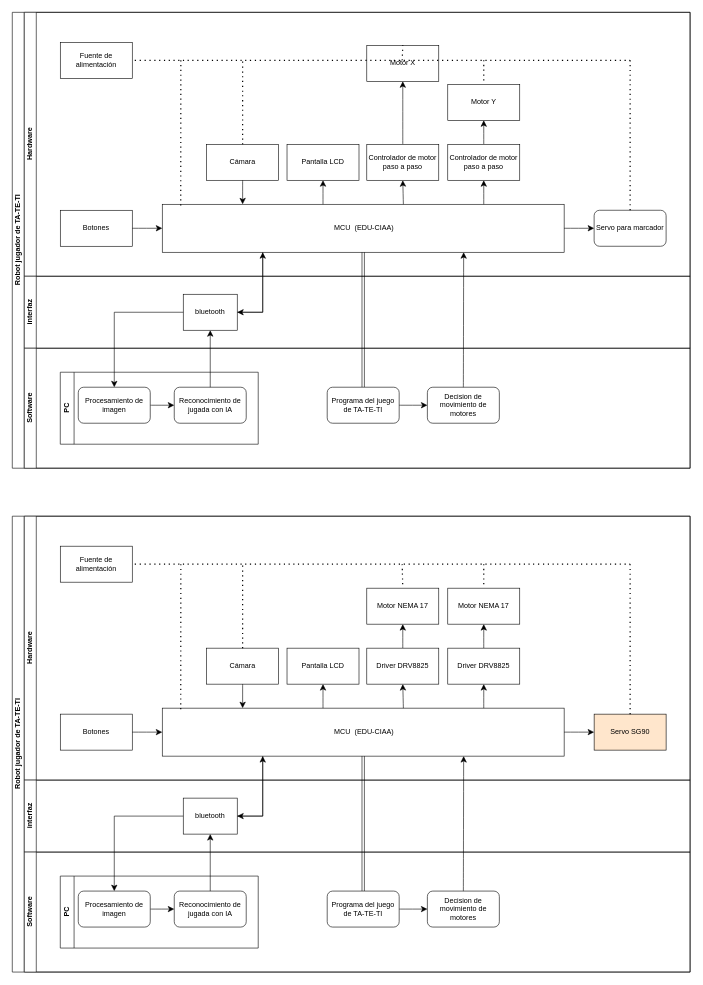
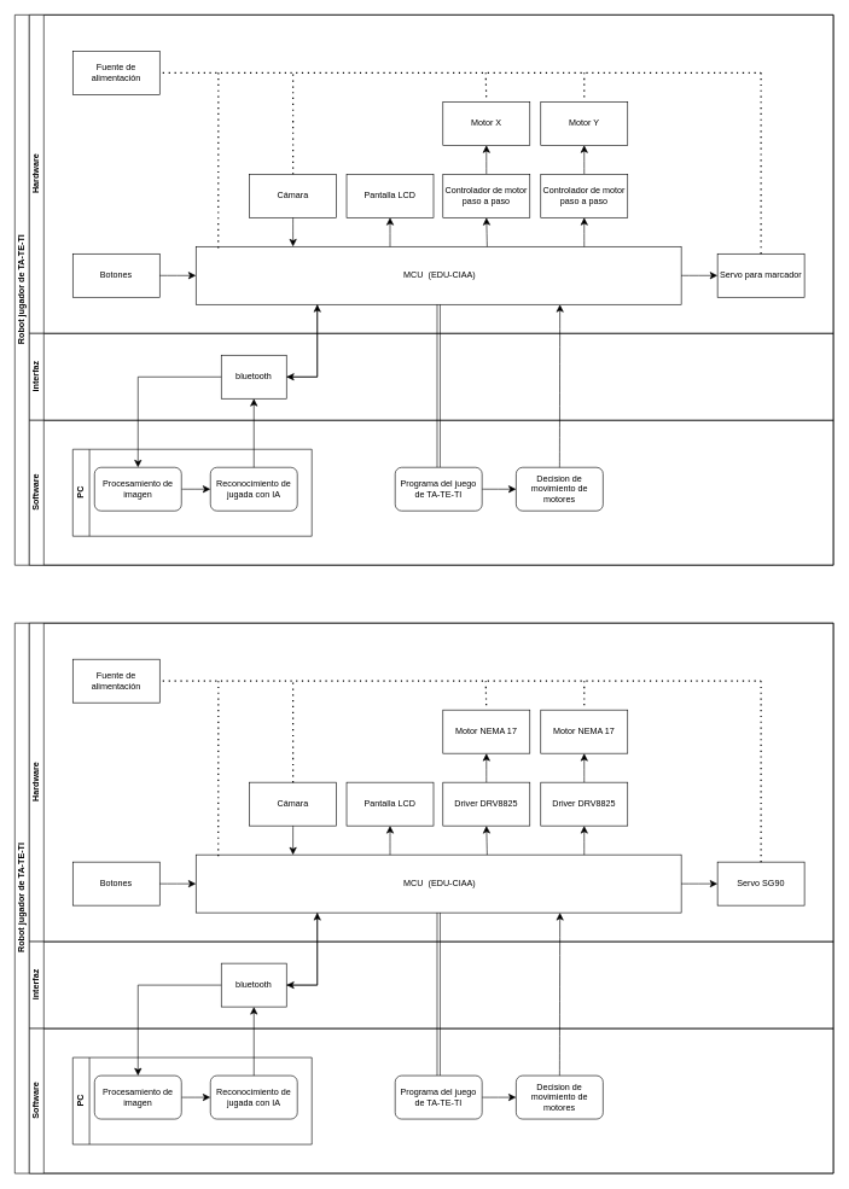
  <mxCell id="0" />
  <mxCell id="1" parent="0" />
  <mxCell id="2" value="Robot jugador de TA-TE-TI" style="swimlane;html=1;childLayout=stackLayout;resizeParent=1;resizeParentMax=0;horizontal=0;startSize=20;horizontalStack=0;" parent="1" vertex="1"><mxGeometry x="20" y="20" width="1130" height="760" as="geometry" /></mxCell>
  <mxCell id="3" value="Hardware" style="swimlane;html=1;startSize=20;horizontal=0;" parent="2" vertex="1"><mxGeometry x="20" width="1110" height="440" as="geometry" /></mxCell>
  <mxCell id="4" value="Cámara" style="rounded=0;whiteSpace=wrap;html=1;" parent="3" vertex="1"><mxGeometry x="304" y="220" width="120" height="60" as="geometry" /></mxCell>
  <mxCell id="5" value="Botones" style="rounded=0;whiteSpace=wrap;html=1;" parent="3" vertex="1"><mxGeometry x="60" y="330" width="120" height="60" as="geometry" /></mxCell>
  <mxCell id="6" value="Pantalla LCD" style="rounded=0;whiteSpace=wrap;html=1;" parent="3" vertex="1"><mxGeometry x="438" y="220" width="120" height="60" as="geometry" /></mxCell>
- <mxCell id="7" value="Motor X" style="rounded=0;whiteSpace=wrap;html=1;" parent="3" vertex="1"><mxGeometry x="571" y="55" width="120" height="60" as="geometry" /></mxCell>
+ <mxCell id="7" value="Motor X" style="rounded=0;whiteSpace=wrap;html=1;" parent="3" vertex="1"><mxGeometry x="571" y="120" width="120" height="60" as="geometry" /></mxCell>
  <mxCell id="8" value="Motor Y" style="whiteSpace=wrap;html=1;" parent="3" vertex="1"><mxGeometry x="706" y="120" width="120" height="60" as="geometry" /></mxCell>
  <mxCell id="9" style="edgeStyle=none;curved=1;rounded=0;orthogonalLoop=1;jettySize=auto;html=1;exitX=0.5;exitY=0;exitDx=0;exitDy=0;entryX=0.5;entryY=1;entryDx=0;entryDy=0;fontSize=12;startSize=8;endSize=8;" parent="3" source="10" target="7" edge="1"><mxGeometry relative="1" as="geometry"><mxPoint x="631" y="180" as="targetPoint" /></mxGeometry></mxCell>
  <mxCell id="10" value="Controlador de motor paso a paso" style="rounded=0;whiteSpace=wrap;html=1;" parent="3" vertex="1"><mxGeometry x="571" y="220" width="120" height="60" as="geometry" /></mxCell>
  <mxCell id="11" style="edgeStyle=none;curved=1;rounded=0;orthogonalLoop=1;jettySize=auto;html=1;exitX=0.5;exitY=0;exitDx=0;exitDy=0;entryX=0.5;entryY=1;entryDx=0;entryDy=0;fontSize=12;startSize=8;endSize=8;" parent="3" source="12" target="8" edge="1"><mxGeometry relative="1" as="geometry"><mxPoint x="766" y="180" as="targetPoint" /></mxGeometry></mxCell>
  <mxCell id="12" value="Controlador de motor paso a paso" style="rounded=0;whiteSpace=wrap;html=1;" parent="3" vertex="1"><mxGeometry x="706" y="220" width="120" height="60" as="geometry" /></mxCell>
  <mxCell id="13" value="Fuente de alimentación" style="rounded=0;whiteSpace=wrap;html=1;" parent="3" vertex="1"><mxGeometry x="60" y="50" width="120" height="60" as="geometry" /></mxCell>
  <mxCell id="14" value="" style="endArrow=none;dashed=1;html=1;dashPattern=1 3;strokeWidth=2;rounded=0;fontSize=12;startSize=8;endSize=8;curved=1;entryX=1;entryY=0.5;entryDx=0;entryDy=0;" parent="3" target="13" edge="1"><mxGeometry width="50" height="50" relative="1" as="geometry"><mxPoint x="1010" y="80" as="sourcePoint" /><mxPoint x="570" y="250" as="targetPoint" /></mxGeometry></mxCell>
  <mxCell id="15" value="interfaz" style="swimlane;html=1;startSize=20;horizontal=0;" parent="2" vertex="1"><mxGeometry x="20" y="440" width="1110" height="120" as="geometry" /></mxCell>
  <mxCell id="16" value="bluetooth" style="rounded=0;whiteSpace=wrap;html=1;" parent="15" vertex="1"><mxGeometry x="265" y="30" width="90" height="60" as="geometry" /></mxCell>
  <mxCell id="17" value="Software" style="swimlane;html=1;startSize=20;horizontal=0;" parent="2" vertex="1"><mxGeometry x="20" y="560" width="1110" height="200" as="geometry" /></mxCell>
  <mxCell id="18" style="edgeStyle=none;curved=1;rounded=0;orthogonalLoop=1;jettySize=auto;html=1;exitX=1;exitY=0.5;exitDx=0;exitDy=0;fontSize=12;startSize=8;endSize=8;entryX=0;entryY=0.5;entryDx=0;entryDy=0;" parent="17" source="19" target="20" edge="1"><mxGeometry relative="1" as="geometry"><mxPoint x="210" y="60" as="targetPoint" /></mxGeometry></mxCell>
  <mxCell id="19" value="Procesamiento de imagen" style="rounded=1;whiteSpace=wrap;html=1;" parent="17" vertex="1"><mxGeometry x="90" y="65" width="120" height="60" as="geometry" /></mxCell>
  <mxCell id="20" value="Reconocimiento de jugada con IA" style="rounded=1;whiteSpace=wrap;html=1;" parent="17" vertex="1"><mxGeometry x="250" y="65" width="120" height="60" as="geometry" /></mxCell>
  <mxCell id="21" value="PC" style="swimlane;horizontal=0;whiteSpace=wrap;html=1;startSize=23;" parent="17" vertex="1"><mxGeometry x="60" y="40" width="330" height="120" as="geometry" /></mxCell>
  <mxCell id="22" value="&amp;nbsp;MCU&amp;nbsp; (EDU-CIAA)" style="rounded=0;whiteSpace=wrap;html=1;points=[[0,0,0,0,0],[0,0.25,0,0,0],[0,0.5,0,0,0],[0,0.75,0,0,0],[0,1,0,0,0],[0.2,0,0,0,0],[0.25,1,0,0,0],[0.4,0,0,0,0],[0.5,1,0,0,0],[0.6,0,0,0,0],[0.75,1,0,0,0],[0.8,0,0,0,0],[1,0,0,0,0],[1,0.25,0,0,0],[1,0.5,0,0,0],[1,0.75,0,0,0],[1,1,0,0,0]];" parent="17" vertex="1"><mxGeometry x="230" y="-240" width="670" height="80" as="geometry" /></mxCell>
- <mxCell id="23" value="Servo para marcador" style="whiteSpace=wrap;html=1;rounded=1;" parent="17" vertex="1"><mxGeometry x="950" y="-230" width="120" height="60" as="geometry" /></mxCell>
+ <mxCell id="23" value="Servo para marcador" style="whiteSpace=wrap;html=1;" parent="17" vertex="1"><mxGeometry x="950" y="-230" width="120" height="60" as="geometry" /></mxCell>
  <mxCell id="24" style="rounded=0;orthogonalLoop=1;jettySize=auto;html=1;exitX=0.5;exitY=0;exitDx=0;exitDy=0;entryX=0.5;entryY=1;entryDx=0;entryDy=0;fontSize=12;shape=link;" parent="17" source="26" target="22" edge="1"><mxGeometry relative="1" as="geometry" /></mxCell>
  <mxCell id="25" style="edgeStyle=none;curved=1;rounded=0;orthogonalLoop=1;jettySize=auto;html=1;exitX=1;exitY=0.5;exitDx=0;exitDy=0;entryX=0;entryY=0.5;entryDx=0;entryDy=0;fontSize=12;startSize=8;endSize=8;" parent="17" source="26" target="27" edge="1"><mxGeometry relative="1" as="geometry" /></mxCell>
  <mxCell id="26" value="Programa del juego de TA-TE-TI" style="rounded=1;whiteSpace=wrap;html=1;" parent="17" vertex="1"><mxGeometry x="505" y="65" width="120" height="60" as="geometry" /></mxCell>
  <mxCell id="27" value="Decision de movimiento de motores" style="rounded=1;whiteSpace=wrap;html=1;" parent="17" vertex="1"><mxGeometry x="672" y="65" width="120" height="60" as="geometry" /></mxCell>
  <mxCell id="28" style="edgeStyle=none;curved=1;rounded=0;orthogonalLoop=1;jettySize=auto;html=1;exitX=1;exitY=0.5;exitDx=0;exitDy=0;entryX=0;entryY=0.5;entryDx=0;entryDy=0;fontSize=12;startSize=8;endSize=8;" parent="17" source="22" target="23" edge="1"><mxGeometry relative="1" as="geometry" /></mxCell>
  <mxCell id="29" style="edgeStyle=none;curved=1;rounded=0;orthogonalLoop=1;jettySize=auto;html=1;exitX=0.5;exitY=0;exitDx=0;exitDy=0;entryX=0.75;entryY=1;entryDx=0;entryDy=0;entryPerimeter=0;fontSize=12;startSize=8;endSize=8;" parent="17" source="27" target="22" edge="1"><mxGeometry relative="1" as="geometry" /></mxCell>
  <mxCell id="30" style="edgeStyle=orthogonalEdgeStyle;rounded=0;orthogonalLoop=1;jettySize=auto;html=1;exitX=0;exitY=0.5;exitDx=0;exitDy=0;entryX=0.5;entryY=0;entryDx=0;entryDy=0;fontSize=12;startSize=8;endSize=8;" parent="2" source="16" target="19" edge="1"><mxGeometry relative="1" as="geometry"><mxPoint x="260" y="300" as="sourcePoint" /></mxGeometry></mxCell>
  <mxCell id="31" style="edgeStyle=orthogonalEdgeStyle;rounded=0;orthogonalLoop=1;jettySize=auto;html=1;exitX=0.5;exitY=0;exitDx=0;exitDy=0;entryX=0.5;entryY=1;entryDx=0;entryDy=0;fontSize=12;startSize=8;endSize=8;" parent="2" source="20" target="16" edge="1"><mxGeometry relative="1" as="geometry"><mxPoint x="300" y="340" as="targetPoint" /></mxGeometry></mxCell>
  <mxCell id="32" style="edgeStyle=orthogonalEdgeStyle;rounded=0;orthogonalLoop=1;jettySize=auto;html=1;exitX=0.25;exitY=1;exitDx=0;exitDy=0;entryX=1;entryY=0.5;entryDx=0;entryDy=0;fontSize=12;startSize=8;endSize=8;" parent="2" source="22" target="16" edge="1"><mxGeometry relative="1" as="geometry"><mxPoint x="340" y="300" as="targetPoint" /><Array as="points"><mxPoint x="418" y="500" /></Array></mxGeometry></mxCell>
  <mxCell id="33" style="edgeStyle=orthogonalEdgeStyle;rounded=0;orthogonalLoop=1;jettySize=auto;html=1;exitX=1;exitY=0.5;exitDx=0;exitDy=0;entryX=0.25;entryY=1;entryDx=0;entryDy=0;fontSize=12;startSize=8;endSize=8;" parent="2" source="16" target="22" edge="1"><mxGeometry relative="1" as="geometry"><mxPoint x="340" y="300" as="sourcePoint" /></mxGeometry></mxCell>
  <mxCell id="34" style="edgeStyle=none;curved=1;rounded=0;orthogonalLoop=1;jettySize=auto;html=1;exitX=1;exitY=0.5;exitDx=0;exitDy=0;entryX=0;entryY=0.5;entryDx=0;entryDy=0;entryPerimeter=0;fontSize=12;startSize=8;endSize=8;" parent="2" source="5" target="22" edge="1"><mxGeometry relative="1" as="geometry" /></mxCell>
  <mxCell id="35" style="edgeStyle=none;curved=1;rounded=0;orthogonalLoop=1;jettySize=auto;html=1;exitX=0.6;exitY=0;exitDx=0;exitDy=0;exitPerimeter=0;entryX=0.5;entryY=1;entryDx=0;entryDy=0;fontSize=12;startSize=8;endSize=8;" parent="2" source="22" target="10" edge="1"><mxGeometry relative="1" as="geometry" /></mxCell>
  <mxCell id="36" style="edgeStyle=none;curved=1;rounded=0;orthogonalLoop=1;jettySize=auto;html=1;exitX=0.8;exitY=0;exitDx=0;exitDy=0;exitPerimeter=0;entryX=0.5;entryY=1;entryDx=0;entryDy=0;fontSize=12;startSize=8;endSize=8;" parent="2" source="22" target="12" edge="1"><mxGeometry relative="1" as="geometry" /></mxCell>
  <mxCell id="37" style="edgeStyle=none;curved=1;rounded=0;orthogonalLoop=1;jettySize=auto;html=1;exitX=0.4;exitY=0;exitDx=0;exitDy=0;exitPerimeter=0;entryX=0.5;entryY=1;entryDx=0;entryDy=0;fontSize=12;startSize=8;endSize=8;" parent="2" source="22" target="6" edge="1"><mxGeometry relative="1" as="geometry" /></mxCell>
  <mxCell id="38" style="edgeStyle=none;curved=1;rounded=0;orthogonalLoop=1;jettySize=auto;html=1;exitX=0.5;exitY=1;exitDx=0;exitDy=0;entryX=0.2;entryY=0;entryDx=0;entryDy=0;entryPerimeter=0;fontSize=12;startSize=8;endSize=8;" parent="2" source="4" target="22" edge="1"><mxGeometry relative="1" as="geometry" /></mxCell>
  <mxCell id="39" value="" style="endArrow=none;dashed=1;html=1;dashPattern=1 3;strokeWidth=2;rounded=0;fontSize=12;startSize=8;endSize=8;curved=1;entryX=0.5;entryY=0;entryDx=0;entryDy=0;" parent="1" target="7" edge="1"><mxGeometry width="50" height="50" relative="1" as="geometry"><mxPoint x="670" y="100" as="sourcePoint" /><mxPoint x="610" y="260" as="targetPoint" /></mxGeometry></mxCell>
  <mxCell id="40" value="" style="endArrow=none;dashed=1;html=1;dashPattern=1 3;strokeWidth=2;rounded=0;fontSize=12;startSize=8;endSize=8;curved=1;entryX=0.5;entryY=0;entryDx=0;entryDy=0;" parent="1" target="8" edge="1"><mxGeometry width="50" height="50" relative="1" as="geometry"><mxPoint x="806" y="100" as="sourcePoint" /><mxPoint x="610" y="260" as="targetPoint" /></mxGeometry></mxCell>
  <mxCell id="41" value="" style="endArrow=none;dashed=1;html=1;dashPattern=1 3;strokeWidth=2;rounded=0;fontSize=12;startSize=8;endSize=8;curved=1;exitX=0.5;exitY=0;exitDx=0;exitDy=0;" parent="1" source="4" edge="1"><mxGeometry width="50" height="50" relative="1" as="geometry"><mxPoint x="560" y="180" as="sourcePoint" /><mxPoint x="404" y="100" as="targetPoint" /></mxGeometry></mxCell>
  <mxCell id="42" value="" style="endArrow=none;dashed=1;html=1;dashPattern=1 3;strokeWidth=2;rounded=0;fontSize=12;startSize=8;endSize=8;curved=1;entryX=0.046;entryY=0.027;entryDx=0;entryDy=0;entryPerimeter=0;" parent="1" target="22" edge="1"><mxGeometry width="50" height="50" relative="1" as="geometry"><mxPoint x="301" y="100" as="sourcePoint" /><mxPoint x="300" y="330" as="targetPoint" /></mxGeometry></mxCell>
  <mxCell id="43" value="" style="endArrow=none;dashed=1;html=1;dashPattern=1 3;strokeWidth=2;rounded=0;fontSize=12;startSize=8;endSize=8;curved=1;entryX=0.5;entryY=0;entryDx=0;entryDy=0;" parent="1" target="23" edge="1"><mxGeometry width="50" height="50" relative="1" as="geometry"><mxPoint x="1050" y="100" as="sourcePoint" /><mxPoint x="610" y="260" as="targetPoint" /></mxGeometry></mxCell>
  <mxCell id="44" value="Robot jugador de TA-TE-TI" style="swimlane;html=1;childLayout=stackLayout;resizeParent=1;resizeParentMax=0;horizontal=0;startSize=20;horizontalStack=0;" vertex="1" parent="1"><mxGeometry x="20" y="860" width="1130" height="760" as="geometry" /></mxCell>
  <mxCell id="45" value="Hardware" style="swimlane;html=1;startSize=20;horizontal=0;" vertex="1" parent="44"><mxGeometry x="20" width="1110" height="440" as="geometry" /></mxCell>
  <mxCell id="46" value="Cámara" style="rounded=0;whiteSpace=wrap;html=1;" vertex="1" parent="45"><mxGeometry x="304" y="220" width="120" height="60" as="geometry" /></mxCell>
  <mxCell id="47" value="Botones" style="rounded=0;whiteSpace=wrap;html=1;" vertex="1" parent="45"><mxGeometry x="60" y="330" width="120" height="60" as="geometry" /></mxCell>
  <mxCell id="48" value="Pantalla LCD" style="rounded=0;whiteSpace=wrap;html=1;" vertex="1" parent="45"><mxGeometry x="438" y="220" width="120" height="60" as="geometry" /></mxCell>
  <mxCell id="49" value="Motor NEMA 17" style="rounded=0;whiteSpace=wrap;html=1;" vertex="1" parent="45"><mxGeometry x="571" y="120" width="120" height="60" as="geometry" /></mxCell>
  <mxCell id="50" value="Motor NEMA 17" style="whiteSpace=wrap;html=1;" vertex="1" parent="45"><mxGeometry x="706" y="120" width="120" height="60" as="geometry" /></mxCell>
  <mxCell id="51" style="edgeStyle=none;curved=1;rounded=0;orthogonalLoop=1;jettySize=auto;html=1;exitX=0.5;exitY=0;exitDx=0;exitDy=0;entryX=0.5;entryY=1;entryDx=0;entryDy=0;fontSize=12;startSize=8;endSize=8;" edge="1" parent="45" source="52" target="49"><mxGeometry relative="1" as="geometry"><mxPoint x="631" y="180" as="targetPoint" /></mxGeometry></mxCell>
  <mxCell id="52" value="Driver DRV8825" style="rounded=0;whiteSpace=wrap;html=1;" vertex="1" parent="45"><mxGeometry x="571" y="220" width="120" height="60" as="geometry" /></mxCell>
  <mxCell id="53" style="edgeStyle=none;curved=1;rounded=0;orthogonalLoop=1;jettySize=auto;html=1;exitX=0.5;exitY=0;exitDx=0;exitDy=0;entryX=0.5;entryY=1;entryDx=0;entryDy=0;fontSize=12;startSize=8;endSize=8;" edge="1" parent="45" source="54" target="50"><mxGeometry relative="1" as="geometry"><mxPoint x="766" y="180" as="targetPoint" /></mxGeometry></mxCell>
  <mxCell id="54" value="Driver DRV8825" style="rounded=0;whiteSpace=wrap;html=1;" vertex="1" parent="45"><mxGeometry x="706" y="220" width="120" height="60" as="geometry" /></mxCell>
  <mxCell id="55" value="Fuente de alimentación" style="rounded=0;whiteSpace=wrap;html=1;" vertex="1" parent="45"><mxGeometry x="60" y="50" width="120" height="60" as="geometry" /></mxCell>
  <mxCell id="56" value="" style="endArrow=none;dashed=1;html=1;dashPattern=1 3;strokeWidth=2;rounded=0;fontSize=12;startSize=8;endSize=8;curved=1;entryX=1;entryY=0.5;entryDx=0;entryDy=0;" edge="1" parent="45" target="55"><mxGeometry width="50" height="50" relative="1" as="geometry"><mxPoint x="1010" y="80" as="sourcePoint" /><mxPoint x="570" y="250" as="targetPoint" /></mxGeometry></mxCell>
  <mxCell id="57" value="interfaz" style="swimlane;html=1;startSize=20;horizontal=0;" vertex="1" parent="44"><mxGeometry x="20" y="440" width="1110" height="120" as="geometry" /></mxCell>
  <mxCell id="58" value="bluetooth" style="rounded=0;whiteSpace=wrap;html=1;" vertex="1" parent="57"><mxGeometry x="265" y="30" width="90" height="60" as="geometry" /></mxCell>
  <mxCell id="59" value="Software" style="swimlane;html=1;startSize=20;horizontal=0;" vertex="1" parent="44"><mxGeometry x="20" y="560" width="1110" height="200" as="geometry" /></mxCell>
  <mxCell id="60" style="edgeStyle=none;curved=1;rounded=0;orthogonalLoop=1;jettySize=auto;html=1;exitX=1;exitY=0.5;exitDx=0;exitDy=0;fontSize=12;startSize=8;endSize=8;entryX=0;entryY=0.5;entryDx=0;entryDy=0;" edge="1" parent="59" source="61" target="62"><mxGeometry relative="1" as="geometry"><mxPoint x="210" y="60" as="targetPoint" /></mxGeometry></mxCell>
  <mxCell id="61" value="Procesamiento de imagen" style="rounded=1;whiteSpace=wrap;html=1;" vertex="1" parent="59"><mxGeometry x="90" y="65" width="120" height="60" as="geometry" /></mxCell>
  <mxCell id="62" value="Reconocimiento de jugada con IA" style="rounded=1;whiteSpace=wrap;html=1;" vertex="1" parent="59"><mxGeometry x="250" y="65" width="120" height="60" as="geometry" /></mxCell>
  <mxCell id="63" value="PC" style="swimlane;horizontal=0;whiteSpace=wrap;html=1;startSize=23;" vertex="1" parent="59"><mxGeometry x="60" y="40" width="330" height="120" as="geometry" /></mxCell>
  <mxCell id="64" value="&amp;nbsp;MCU&amp;nbsp; (EDU-CIAA)" style="rounded=0;whiteSpace=wrap;html=1;points=[[0,0,0,0,0],[0,0.25,0,0,0],[0,0.5,0,0,0],[0,0.75,0,0,0],[0,1,0,0,0],[0.2,0,0,0,0],[0.25,1,0,0,0],[0.4,0,0,0,0],[0.5,1,0,0,0],[0.6,0,0,0,0],[0.75,1,0,0,0],[0.8,0,0,0,0],[1,0,0,0,0],[1,0.25,0,0,0],[1,0.5,0,0,0],[1,0.75,0,0,0],[1,1,0,0,0]];" vertex="1" parent="59"><mxGeometry x="230" y="-240" width="670" height="80" as="geometry" /></mxCell>
- <mxCell id="65" value="Servo SG90" style="whiteSpace=wrap;html=1;fillColor=#ffe6cc;" vertex="1" parent="59"><mxGeometry x="950" y="-230" width="120" height="60" as="geometry" /></mxCell>
+ <mxCell id="65" value="Servo SG90" style="whiteSpace=wrap;html=1;" vertex="1" parent="59"><mxGeometry x="950" y="-230" width="120" height="60" as="geometry" /></mxCell>
  <mxCell id="66" style="rounded=0;orthogonalLoop=1;jettySize=auto;html=1;exitX=0.5;exitY=0;exitDx=0;exitDy=0;entryX=0.5;entryY=1;entryDx=0;entryDy=0;fontSize=12;shape=link;" edge="1" parent="59" source="68" target="64"><mxGeometry relative="1" as="geometry" /></mxCell>
  <mxCell id="67" style="edgeStyle=none;curved=1;rounded=0;orthogonalLoop=1;jettySize=auto;html=1;exitX=1;exitY=0.5;exitDx=0;exitDy=0;entryX=0;entryY=0.5;entryDx=0;entryDy=0;fontSize=12;startSize=8;endSize=8;" edge="1" parent="59" source="68" target="69"><mxGeometry relative="1" as="geometry" /></mxCell>
  <mxCell id="68" value="Programa del juego de TA-TE-TI" style="rounded=1;whiteSpace=wrap;html=1;" vertex="1" parent="59"><mxGeometry x="505" y="65" width="120" height="60" as="geometry" /></mxCell>
  <mxCell id="69" value="Decision de movimiento de motores" style="rounded=1;whiteSpace=wrap;html=1;" vertex="1" parent="59"><mxGeometry x="672" y="65" width="120" height="60" as="geometry" /></mxCell>
  <mxCell id="70" style="edgeStyle=none;curved=1;rounded=0;orthogonalLoop=1;jettySize=auto;html=1;exitX=1;exitY=0.5;exitDx=0;exitDy=0;entryX=0;entryY=0.5;entryDx=0;entryDy=0;fontSize=12;startSize=8;endSize=8;" edge="1" parent="59" source="64" target="65"><mxGeometry relative="1" as="geometry" /></mxCell>
  <mxCell id="71" style="edgeStyle=none;curved=1;rounded=0;orthogonalLoop=1;jettySize=auto;html=1;exitX=0.5;exitY=0;exitDx=0;exitDy=0;entryX=0.75;entryY=1;entryDx=0;entryDy=0;entryPerimeter=0;fontSize=12;startSize=8;endSize=8;" edge="1" parent="59" source="69" target="64"><mxGeometry relative="1" as="geometry" /></mxCell>
  <mxCell id="72" style="edgeStyle=orthogonalEdgeStyle;rounded=0;orthogonalLoop=1;jettySize=auto;html=1;exitX=0;exitY=0.5;exitDx=0;exitDy=0;entryX=0.5;entryY=0;entryDx=0;entryDy=0;fontSize=12;startSize=8;endSize=8;" edge="1" parent="44" source="58" target="61"><mxGeometry relative="1" as="geometry"><mxPoint x="260" y="300" as="sourcePoint" /></mxGeometry></mxCell>
  <mxCell id="73" style="edgeStyle=orthogonalEdgeStyle;rounded=0;orthogonalLoop=1;jettySize=auto;html=1;exitX=0.5;exitY=0;exitDx=0;exitDy=0;entryX=0.5;entryY=1;entryDx=0;entryDy=0;fontSize=12;startSize=8;endSize=8;" edge="1" parent="44" source="62" target="58"><mxGeometry relative="1" as="geometry"><mxPoint x="300" y="340" as="targetPoint" /></mxGeometry></mxCell>
  <mxCell id="74" style="edgeStyle=orthogonalEdgeStyle;rounded=0;orthogonalLoop=1;jettySize=auto;html=1;exitX=0.25;exitY=1;exitDx=0;exitDy=0;entryX=1;entryY=0.5;entryDx=0;entryDy=0;fontSize=12;startSize=8;endSize=8;" edge="1" parent="44" source="64" target="58"><mxGeometry relative="1" as="geometry"><mxPoint x="340" y="300" as="targetPoint" /><Array as="points"><mxPoint x="418" y="500" /></Array></mxGeometry></mxCell>
  <mxCell id="75" style="edgeStyle=orthogonalEdgeStyle;rounded=0;orthogonalLoop=1;jettySize=auto;html=1;exitX=1;exitY=0.5;exitDx=0;exitDy=0;entryX=0.25;entryY=1;entryDx=0;entryDy=0;fontSize=12;startSize=8;endSize=8;" edge="1" parent="44" source="58" target="64"><mxGeometry relative="1" as="geometry"><mxPoint x="340" y="300" as="sourcePoint" /></mxGeometry></mxCell>
  <mxCell id="76" style="edgeStyle=none;curved=1;rounded=0;orthogonalLoop=1;jettySize=auto;html=1;exitX=1;exitY=0.5;exitDx=0;exitDy=0;entryX=0;entryY=0.5;entryDx=0;entryDy=0;entryPerimeter=0;fontSize=12;startSize=8;endSize=8;" edge="1" parent="44" source="47" target="64"><mxGeometry relative="1" as="geometry" /></mxCell>
  <mxCell id="77" style="edgeStyle=none;curved=1;rounded=0;orthogonalLoop=1;jettySize=auto;html=1;exitX=0.6;exitY=0;exitDx=0;exitDy=0;exitPerimeter=0;entryX=0.5;entryY=1;entryDx=0;entryDy=0;fontSize=12;startSize=8;endSize=8;" edge="1" parent="44" source="64" target="52"><mxGeometry relative="1" as="geometry" /></mxCell>
  <mxCell id="78" style="edgeStyle=none;curved=1;rounded=0;orthogonalLoop=1;jettySize=auto;html=1;exitX=0.8;exitY=0;exitDx=0;exitDy=0;exitPerimeter=0;entryX=0.5;entryY=1;entryDx=0;entryDy=0;fontSize=12;startSize=8;endSize=8;" edge="1" parent="44" source="64" target="54"><mxGeometry relative="1" as="geometry" /></mxCell>
  <mxCell id="79" style="edgeStyle=none;curved=1;rounded=0;orthogonalLoop=1;jettySize=auto;html=1;exitX=0.4;exitY=0;exitDx=0;exitDy=0;exitPerimeter=0;entryX=0.5;entryY=1;entryDx=0;entryDy=0;fontSize=12;startSize=8;endSize=8;" edge="1" parent="44" source="64" target="48"><mxGeometry relative="1" as="geometry" /></mxCell>
  <mxCell id="80" style="edgeStyle=none;curved=1;rounded=0;orthogonalLoop=1;jettySize=auto;html=1;exitX=0.5;exitY=1;exitDx=0;exitDy=0;entryX=0.2;entryY=0;entryDx=0;entryDy=0;entryPerimeter=0;fontSize=12;startSize=8;endSize=8;" edge="1" parent="44" source="46" target="64"><mxGeometry relative="1" as="geometry" /></mxCell>
  <mxCell id="81" value="" style="endArrow=none;dashed=1;html=1;dashPattern=1 3;strokeWidth=2;rounded=0;fontSize=12;startSize=8;endSize=8;curved=1;entryX=0.5;entryY=0;entryDx=0;entryDy=0;" edge="1" parent="1" target="49"><mxGeometry width="50" height="50" relative="1" as="geometry"><mxPoint x="670" y="940" as="sourcePoint" /><mxPoint x="610" y="1100" as="targetPoint" /></mxGeometry></mxCell>
  <mxCell id="82" value="" style="endArrow=none;dashed=1;html=1;dashPattern=1 3;strokeWidth=2;rounded=0;fontSize=12;startSize=8;endSize=8;curved=1;entryX=0.5;entryY=0;entryDx=0;entryDy=0;" edge="1" parent="1" target="50"><mxGeometry width="50" height="50" relative="1" as="geometry"><mxPoint x="806" y="940" as="sourcePoint" /><mxPoint x="610" y="1100" as="targetPoint" /></mxGeometry></mxCell>
  <mxCell id="83" value="" style="endArrow=none;dashed=1;html=1;dashPattern=1 3;strokeWidth=2;rounded=0;fontSize=12;startSize=8;endSize=8;curved=1;exitX=0.5;exitY=0;exitDx=0;exitDy=0;" edge="1" parent="1" source="46"><mxGeometry width="50" height="50" relative="1" as="geometry"><mxPoint x="560" y="1020" as="sourcePoint" /><mxPoint x="404" y="940" as="targetPoint" /></mxGeometry></mxCell>
  <mxCell id="84" value="" style="endArrow=none;dashed=1;html=1;dashPattern=1 3;strokeWidth=2;rounded=0;fontSize=12;startSize=8;endSize=8;curved=1;entryX=0.046;entryY=0.027;entryDx=0;entryDy=0;entryPerimeter=0;" edge="1" parent="1" target="64"><mxGeometry width="50" height="50" relative="1" as="geometry"><mxPoint x="301" y="940" as="sourcePoint" /><mxPoint x="300" y="1170" as="targetPoint" /></mxGeometry></mxCell>
  <mxCell id="85" value="" style="endArrow=none;dashed=1;html=1;dashPattern=1 3;strokeWidth=2;rounded=0;fontSize=12;startSize=8;endSize=8;curved=1;entryX=0.5;entryY=0;entryDx=0;entryDy=0;" edge="1" parent="1" target="65"><mxGeometry width="50" height="50" relative="1" as="geometry"><mxPoint x="1050" y="940" as="sourcePoint" /><mxPoint x="610" y="1100" as="targetPoint" /></mxGeometry></mxCell>
